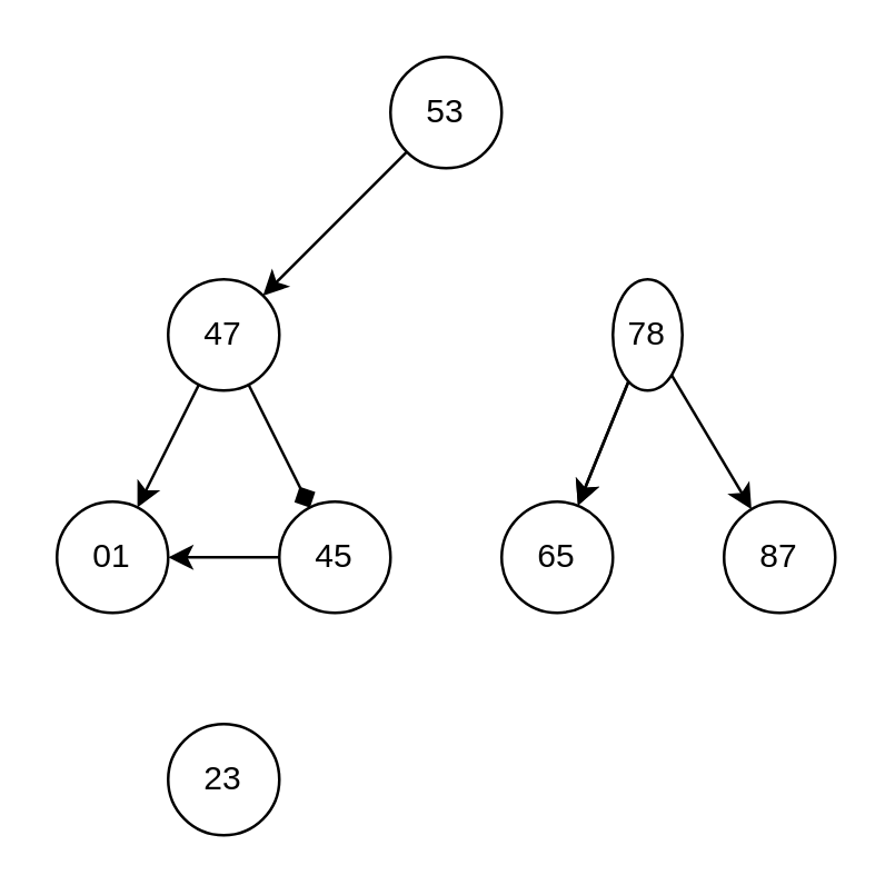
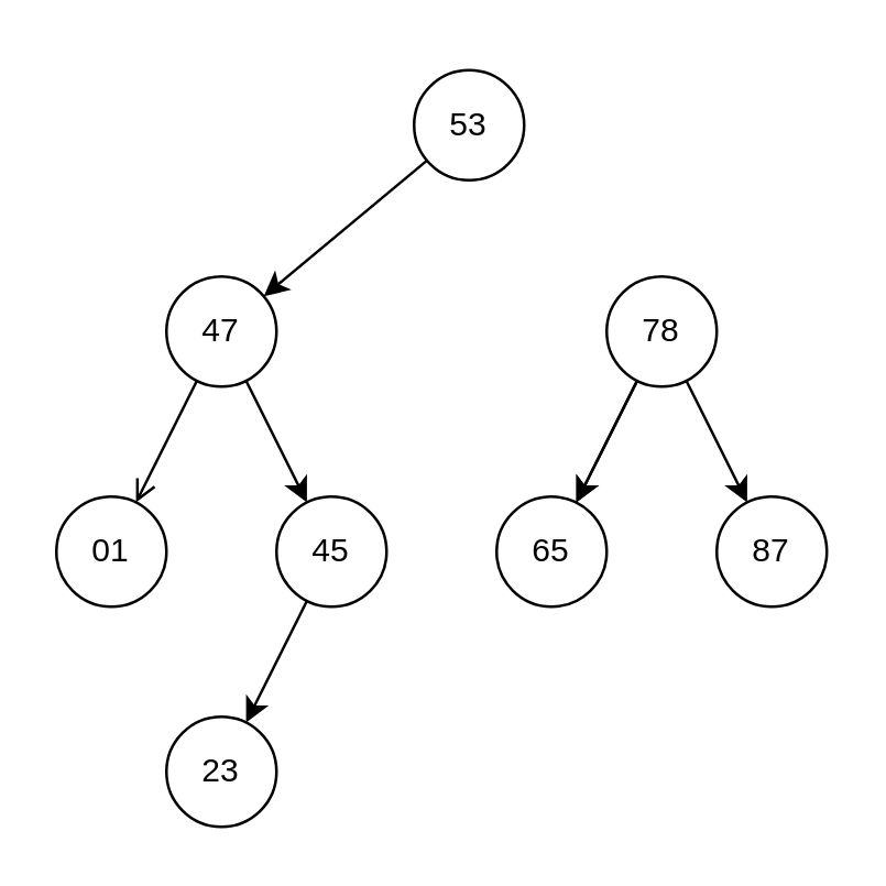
  <mxCell id="0" />
  <mxCell id="1" parent="0" />
  <mxCell id="2" value="" style="edgeStyle=none;rounded=0;orthogonalLoop=1;jettySize=auto;html=1;" edge="1" parent="1" source="3" target="6"><mxGeometry relative="1" as="geometry" /></mxCell>
- <mxCell id="3" value="53" style="ellipse;whiteSpace=wrap;html=1;aspect=fixed;" vertex="1" parent="1"><mxGeometry x="140" y="20" width="40" height="40" as="geometry" /></mxCell>
- <mxCell id="4" value="" style="edgeStyle=none;rounded=0;orthogonalLoop=1;jettySize=auto;html=1;" edge="1" parent="1" source="6" target="11"><mxGeometry relative="1" as="geometry" /></mxCell>
- <mxCell id="5" value="" style="edgeStyle=none;rounded=0;orthogonalLoop=1;jettySize=auto;html=1;endArrow=diamond;" edge="1" parent="1" source="6" target="13"><mxGeometry relative="1" as="geometry" /></mxCell>
+ <mxCell id="3" value="53" style="ellipse;whiteSpace=wrap;html=1;aspect=fixed;" vertex="1" parent="1"><mxGeometry x="150" y="25" width="40" height="40" as="geometry" /></mxCell>
+ <mxCell id="4" value="" style="edgeStyle=none;rounded=0;orthogonalLoop=1;jettySize=auto;html=1;endArrow=open;" edge="1" parent="1" source="6" target="11"><mxGeometry relative="1" as="geometry" /></mxCell>
+ <mxCell id="5" value="" style="edgeStyle=none;rounded=0;orthogonalLoop=1;jettySize=auto;html=1;" edge="1" parent="1" source="6" target="13"><mxGeometry relative="1" as="geometry" /></mxCell>
  <mxCell id="6" value="47" style="ellipse;whiteSpace=wrap;html=1;aspect=fixed;" vertex="1" parent="1"><mxGeometry x="60" y="100" width="40" height="40" as="geometry" /></mxCell>
  <mxCell id="7" value="" style="edgeStyle=none;rounded=0;orthogonalLoop=1;jettySize=auto;html=1;" edge="1" parent="1" source="10" target="15"><mxGeometry relative="1" as="geometry" /></mxCell>
  <mxCell id="8" value="" style="edgeStyle=none;rounded=0;orthogonalLoop=1;jettySize=auto;html=1;" edge="1" parent="1" source="10" target="15"><mxGeometry relative="1" as="geometry" /></mxCell>
  <mxCell id="9" value="" style="edgeStyle=none;rounded=0;orthogonalLoop=1;jettySize=auto;html=1;" edge="1" parent="1" source="10" target="16"><mxGeometry relative="1" as="geometry" /></mxCell>
- <mxCell id="10" value="78" style="ellipse;whiteSpace=wrap;html=1;aspect=fixed;" vertex="1" parent="1"><mxGeometry x="220" y="100" width="25" height="40" as="geometry" /></mxCell>
+ <mxCell id="10" value="78" style="ellipse;whiteSpace=wrap;html=1;aspect=fixed;" vertex="1" parent="1"><mxGeometry x="220" y="100" width="40" height="40" as="geometry" /></mxCell>
  <mxCell id="11" value="01" style="ellipse;whiteSpace=wrap;html=1;aspect=fixed;" vertex="1" parent="1"><mxGeometry x="20" y="180" width="40" height="40" as="geometry" /></mxCell>
- <mxCell id="12" value="" style="edgeStyle=none;rounded=0;orthogonalLoop=1;jettySize=auto;html=1;" edge="1" parent="1" source="13" target="11"><mxGeometry relative="1" as="geometry" /></mxCell>
+ <mxCell id="12" value="" style="edgeStyle=none;rounded=0;orthogonalLoop=1;jettySize=auto;html=1;" edge="1" parent="1" source="13" target="14"><mxGeometry relative="1" as="geometry" /></mxCell>
  <mxCell id="13" value="45" style="ellipse;whiteSpace=wrap;html=1;aspect=fixed;" vertex="1" parent="1"><mxGeometry x="100" y="180" width="40" height="40" as="geometry" /></mxCell>
  <mxCell id="14" value="23" style="ellipse;whiteSpace=wrap;html=1;aspect=fixed;" vertex="1" parent="1"><mxGeometry x="60" y="260" width="40" height="40" as="geometry" /></mxCell>
  <mxCell id="15" value="65" style="ellipse;whiteSpace=wrap;html=1;aspect=fixed;" vertex="1" parent="1"><mxGeometry x="180" y="180" width="40" height="40" as="geometry" /></mxCell>
  <mxCell id="16" value="87" style="ellipse;whiteSpace=wrap;html=1;aspect=fixed;" vertex="1" parent="1"><mxGeometry x="260" y="180" width="40" height="40" as="geometry" /></mxCell>
